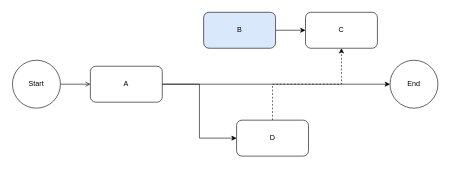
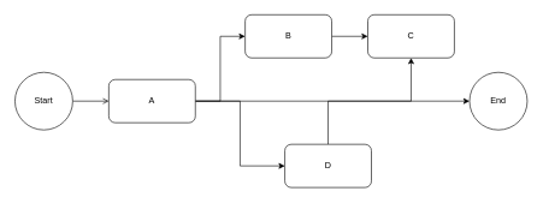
  <mxCell id="0" />
  <mxCell id="1" parent="0" />
  <mxCell id="2" style="edgeStyle=orthogonalEdgeStyle;rounded=0;orthogonalLoop=1;jettySize=auto;html=1;endArrow=open;" edge="1" parent="1" source="3" target="7"><mxGeometry relative="1" as="geometry" /></mxCell>
  <mxCell id="3" value="Start" style="ellipse;whiteSpace=wrap;html=1;aspect=fixed;" vertex="1" parent="1"><mxGeometry x="20" y="100" width="80" height="80" as="geometry" /></mxCell>
+ <mxCell id="4" style="edgeStyle=orthogonalEdgeStyle;rounded=0;orthogonalLoop=1;jettySize=auto;html=1;entryX=0;entryY=0.5;entryDx=0;entryDy=0;" edge="1" parent="1" source="7" target="12"><mxGeometry relative="1" as="geometry" /></mxCell>
  <mxCell id="5" style="edgeStyle=orthogonalEdgeStyle;rounded=0;orthogonalLoop=1;jettySize=auto;html=1;entryX=0;entryY=0.5;entryDx=0;entryDy=0;" edge="1" parent="1" source="7" target="9"><mxGeometry relative="1" as="geometry" /></mxCell>
  <mxCell id="6" style="edgeStyle=orthogonalEdgeStyle;rounded=0;orthogonalLoop=1;jettySize=auto;html=1;entryX=0;entryY=0.5;entryDx=0;entryDy=0;" edge="1" parent="1" source="7" target="13"><mxGeometry relative="1" as="geometry" /></mxCell>
  <mxCell id="7" value="A" style="rounded=1;whiteSpace=wrap;html=1;" vertex="1" parent="1"><mxGeometry x="150" y="110" width="120" height="60" as="geometry" /></mxCell>
- <mxCell id="8" style="edgeStyle=orthogonalEdgeStyle;rounded=0;orthogonalLoop=1;jettySize=auto;html=1;dashed=1;" edge="1" parent="1" source="9" target="10"><mxGeometry relative="1" as="geometry" /></mxCell>
+ <mxCell id="8" style="edgeStyle=orthogonalEdgeStyle;rounded=0;orthogonalLoop=1;jettySize=auto;html=1;" edge="1" parent="1" source="9" target="10"><mxGeometry relative="1" as="geometry" /></mxCell>
  <mxCell id="9" value="D" style="rounded=1;whiteSpace=wrap;html=1;" vertex="1" parent="1"><mxGeometry x="394" y="200" width="120" height="60" as="geometry" /></mxCell>
  <mxCell id="10" value="C" style="rounded=1;whiteSpace=wrap;html=1;" vertex="1" parent="1"><mxGeometry x="509" y="20" width="120" height="60" as="geometry" /></mxCell>
  <mxCell id="11" style="edgeStyle=orthogonalEdgeStyle;rounded=0;orthogonalLoop=1;jettySize=auto;html=1;" edge="1" parent="1" source="12" target="10"><mxGeometry relative="1" as="geometry" /></mxCell>
- <mxCell id="12" value="B" style="rounded=1;whiteSpace=wrap;html=1;fillColor=#dae8fc;" vertex="1" parent="1"><mxGeometry x="339" y="20" width="120" height="60" as="geometry" /></mxCell>
+ <mxCell id="12" value="B" style="rounded=1;whiteSpace=wrap;html=1;" vertex="1" parent="1"><mxGeometry x="339" y="20" width="120" height="60" as="geometry" /></mxCell>
  <mxCell id="13" value="End" style="ellipse;whiteSpace=wrap;html=1;aspect=fixed;" vertex="1" parent="1"><mxGeometry x="650" y="100" width="80" height="80" as="geometry" /></mxCell>
